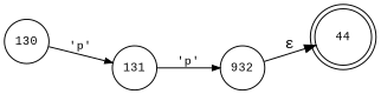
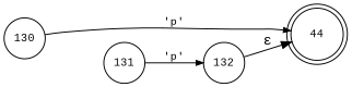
  digraph {
    fontname="Liberation Mono"
    rankdir=LR
    node [fixedsize=true fontname="Liberation Mono" fontsize=11 shape=circle peripheries=1]
    edge [arrowhead=normal arrowsize=.7 fontname="Liberation Mono" fontsize=11]
    n1 [label=44 shape=doublecircle width=.6 peripheries=""]
    n2 [label=130 width=.55]
    n3 [label=131 width=.55]
-   n4 [label=932 width=.55]
-   n2 -> n3 [label="'p'"]
+   n4 [label=132 width=.55]
+   n2 -> n1 [label="'p'"]
    n3 -> n4 [label="'p'"]
    n4 -> n1 [label="&epsilon;" arrowhead="" arrowsize="" fontsize=""]
  }
